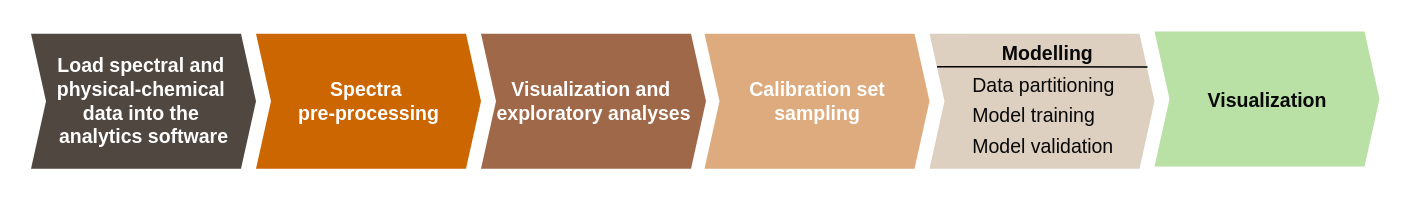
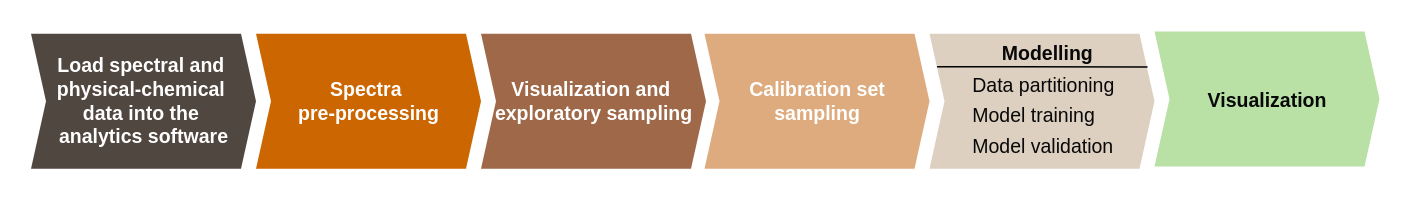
  <mxCell id="0" />
  <mxCell id="1" parent="0" />
  <mxCell id="2" value="&lt;font style=&quot;font-size: 13px;&quot;&gt;&lt;b&gt;Load spectral and&amp;nbsp;&lt;/b&gt;&lt;/font&gt;&lt;div style=&quot;font-size: 13px;&quot;&gt;&lt;font style=&quot;font-size: 13px;&quot;&gt;&lt;b&gt;physical-chemical&amp;nbsp;&lt;/b&gt;&lt;/font&gt;&lt;/div&gt;&lt;div style=&quot;font-size: 13px;&quot;&gt;&lt;font style=&quot;font-size: 13px;&quot;&gt;&lt;b&gt;data into&amp;nbsp;&lt;span style=&quot;background-color: initial;&quot;&gt;the&amp;nbsp;&lt;/span&gt;&lt;/b&gt;&lt;/font&gt;&lt;/div&gt;&lt;div style=&quot;font-size: 13px;&quot;&gt;&lt;span style=&quot;background-color: initial;&quot;&gt;&lt;font style=&quot;font-size: 13px;&quot;&gt;&lt;b&gt;analytics software&lt;/b&gt;&lt;/font&gt;&lt;/span&gt;&lt;/div&gt;" style="html=1;shadow=0;dashed=0;align=center;verticalAlign=middle;shape=mxgraph.arrows2.arrow;dy=0;dx=10;notch=10;strokeColor=none;fillColor=#514741;fontColor=#FFFFFF;" vertex="1" parent="1"><mxGeometry x="20" y="22" width="150" height="90" as="geometry" /></mxCell>
  <mxCell id="3" value="&lt;font style=&quot;font-size: 13px;&quot;&gt;&lt;b&gt;Spectra&amp;nbsp;&lt;/b&gt;&lt;/font&gt;&lt;div style=&quot;font-size: 13px;&quot;&gt;&lt;font style=&quot;font-size: 13px;&quot;&gt;&lt;b&gt;pre-processing&lt;/b&gt;&lt;/font&gt;&lt;/div&gt;" style="html=1;shadow=0;dashed=0;align=center;verticalAlign=middle;shape=mxgraph.arrows2.arrow;dy=0;dx=10;notch=10;strokeColor=none;fillColor=#CC6600;fontColor=#FFFFFF;" vertex="1" parent="1"><mxGeometry x="170" y="22" width="150" height="90" as="geometry" /></mxCell>
- <mxCell id="4" value="&lt;font style=&quot;font-size: 13px;&quot;&gt;&lt;b style=&quot;&quot;&gt;Visualization&amp;nbsp;&lt;span style=&quot;background-color: initial;&quot;&gt;and&amp;nbsp;&lt;/span&gt;&lt;/b&gt;&lt;/font&gt;&lt;div style=&quot;font-size: 13px;&quot;&gt;&lt;span style=&quot;background-color: initial;&quot;&gt;&lt;font style=&quot;font-size: 13px;&quot;&gt;&lt;b style=&quot;&quot;&gt;exploratory analyses&lt;/b&gt;&lt;/font&gt;&lt;/span&gt;&lt;/div&gt;" style="html=1;shadow=0;dashed=0;align=center;verticalAlign=middle;shape=mxgraph.arrows2.arrow;dy=0;dx=10;notch=10;strokeColor=none;fillColor=#9F6848;fontColor=#FFFFFF;" vertex="1" parent="1"><mxGeometry x="320" y="22" width="150" height="90" as="geometry" /></mxCell>
+ <mxCell id="4" value="&lt;font style=&quot;font-size: 13px;&quot;&gt;&lt;b style=&quot;&quot;&gt;Visualization&amp;nbsp;&lt;span style=&quot;background-color: initial;&quot;&gt;and&amp;nbsp;&lt;/span&gt;&lt;/b&gt;&lt;/font&gt;&lt;div style=&quot;font-size: 13px;&quot;&gt;&lt;span style=&quot;background-color: initial;&quot;&gt;&lt;font style=&quot;font-size: 13px;&quot;&gt;&lt;b style=&quot;&quot;&gt;exploratory sampling&lt;/b&gt;&lt;/font&gt;&lt;/span&gt;&lt;/div&gt;" style="html=1;shadow=0;dashed=0;align=center;verticalAlign=middle;shape=mxgraph.arrows2.arrow;dy=0;dx=10;notch=10;strokeColor=none;fillColor=#9F6848;fontColor=#FFFFFF;" vertex="1" parent="1"><mxGeometry x="320" y="22" width="150" height="90" as="geometry" /></mxCell>
  <mxCell id="5" value="&lt;div&gt;&lt;br&gt;&lt;/div&gt;" style="html=1;shadow=0;dashed=0;align=center;verticalAlign=middle;shape=mxgraph.arrows2.arrow;dy=0;dx=10;notch=10;strokeColor=none;fillColor=#DDD0C1;fontColor=#080808;" vertex="1" parent="1"><mxGeometry x="619" y="22" width="150" height="90" as="geometry" /></mxCell>
  <mxCell id="6" value="" style="shape=table;startSize=0;container=1;collapsible=0;childLayout=tableLayout;strokeColor=none;fillColor=#DDD0C1;fontColor=#080808;" vertex="1" parent="1"><mxGeometry x="646" y="23" width="104" height="85" as="geometry" /></mxCell>
  <mxCell id="7" value="" style="shape=tableRow;horizontal=0;startSize=0;swimlaneHead=0;swimlaneBody=0;strokeColor=inherit;top=0;left=0;bottom=0;right=0;collapsible=0;dropTarget=0;fillColor=none;points=[[0,0.5],[1,0.5]];portConstraint=eastwest;fontColor=#080808;" vertex="1" parent="6"><mxGeometry width="104" height="23" as="geometry" /></mxCell>
  <mxCell id="8" value="&lt;b&gt;&lt;font style=&quot;font-size: 13px;&quot;&gt;Modelling&lt;/font&gt;&lt;/b&gt;" style="shape=partialRectangle;html=1;whiteSpace=wrap;connectable=0;strokeColor=inherit;overflow=hidden;fillColor=none;top=0;left=0;bottom=0;right=0;pointerEvents=1;fontColor=#080808;" vertex="1" parent="7"><mxGeometry width="104" height="23" as="geometry"><mxRectangle width="104" height="23" as="alternateBounds" /></mxGeometry></mxCell>
  <mxCell id="9" value="" style="shape=tableRow;horizontal=0;startSize=0;swimlaneHead=0;swimlaneBody=0;strokeColor=inherit;top=0;left=0;bottom=0;right=0;collapsible=0;dropTarget=0;fillColor=none;points=[[0,0.5],[1,0.5]];portConstraint=eastwest;fontColor=#080808;" vertex="1" parent="6"><mxGeometry y="23" width="104" height="20" as="geometry" /></mxCell>
  <mxCell id="10" value="&lt;font style=&quot;font-size: 13px;&quot;&gt;Data partitioning&lt;/font&gt;" style="shape=partialRectangle;html=1;whiteSpace=wrap;connectable=0;strokeColor=inherit;overflow=hidden;fillColor=none;top=0;left=0;bottom=0;right=0;pointerEvents=1;align=left;fontColor=#080808;" vertex="1" parent="9"><mxGeometry width="104" height="20" as="geometry"><mxRectangle width="104" height="20" as="alternateBounds" /></mxGeometry></mxCell>
  <mxCell id="11" value="" style="shape=tableRow;horizontal=0;startSize=0;swimlaneHead=0;swimlaneBody=0;strokeColor=inherit;top=0;left=0;bottom=0;right=0;collapsible=0;dropTarget=0;fillColor=none;points=[[0,0.5],[1,0.5]];portConstraint=eastwest;fontColor=#080808;" vertex="1" parent="6"><mxGeometry y="43" width="104" height="20" as="geometry" /></mxCell>
  <mxCell id="12" value="&lt;font style=&quot;font-size: 13px;&quot;&gt;Model training&lt;/font&gt;" style="shape=partialRectangle;html=1;whiteSpace=wrap;connectable=0;strokeColor=inherit;overflow=hidden;fillColor=none;top=0;left=0;bottom=0;right=0;pointerEvents=1;align=left;fontColor=#080808;" vertex="1" parent="11"><mxGeometry width="104" height="20" as="geometry"><mxRectangle width="104" height="20" as="alternateBounds" /></mxGeometry></mxCell>
  <mxCell id="13" value="" style="shape=tableRow;horizontal=0;startSize=0;swimlaneHead=0;swimlaneBody=0;strokeColor=inherit;top=0;left=0;bottom=0;right=0;collapsible=0;dropTarget=0;fillColor=none;points=[[0,0.5],[1,0.5]];portConstraint=eastwest;fontColor=#080808;" vertex="1" parent="6"><mxGeometry y="63" width="104" height="22" as="geometry" /></mxCell>
  <mxCell id="14" value="Model validation" style="shape=partialRectangle;html=1;whiteSpace=wrap;connectable=0;strokeColor=inherit;overflow=hidden;fillColor=none;top=0;left=0;bottom=0;right=0;pointerEvents=1;align=left;fontColor=#080808;fontSize=13;" vertex="1" parent="13"><mxGeometry width="104" height="22" as="geometry"><mxRectangle width="104" height="22" as="alternateBounds" /></mxGeometry></mxCell>
  <mxCell id="15" value="" style="endArrow=none;html=1;rounded=0;exitX=0.047;exitY=0.244;exitDx=0;exitDy=0;exitPerimeter=0;entryX=0.969;entryY=0.247;entryDx=0;entryDy=0;entryPerimeter=0;fontColor=#080808;" edge="1" parent="1" target="5"><mxGeometry width="50" height="50" relative="1" as="geometry"><mxPoint x="624.05" y="43.96" as="sourcePoint" /><mxPoint x="759" y="44" as="targetPoint" /></mxGeometry></mxCell>
  <mxCell id="16" value="&lt;b&gt;&lt;font style=&quot;font-size: 13px;&quot;&gt;Visualization&lt;/font&gt;&lt;/b&gt;" style="html=1;shadow=0;dashed=0;align=center;verticalAlign=middle;shape=mxgraph.arrows2.arrow;dy=0;dx=10;notch=10;strokeColor=none;fillColor=#B9E0A5;fontColor=#080808;" vertex="1" parent="1"><mxGeometry x="769" y="20.5" width="150" height="90" as="geometry" /></mxCell>
  <mxCell id="17" value="&lt;span style=&quot;font-size: 13px;&quot;&gt;&lt;b&gt;Calibration set&lt;/b&gt;&lt;/span&gt;&lt;div&gt;&lt;span style=&quot;font-size: 13px;&quot;&gt;&lt;b&gt;sampling&lt;/b&gt;&lt;/span&gt;&lt;/div&gt;" style="html=1;shadow=0;dashed=0;align=center;verticalAlign=middle;shape=mxgraph.arrows2.arrow;dy=0;dx=10;notch=10;strokeColor=none;fillColor=#DEAB7E;fontColor=#FFFFFF;" vertex="1" parent="1"><mxGeometry x="469" y="22" width="150" height="90" as="geometry" /></mxCell>
